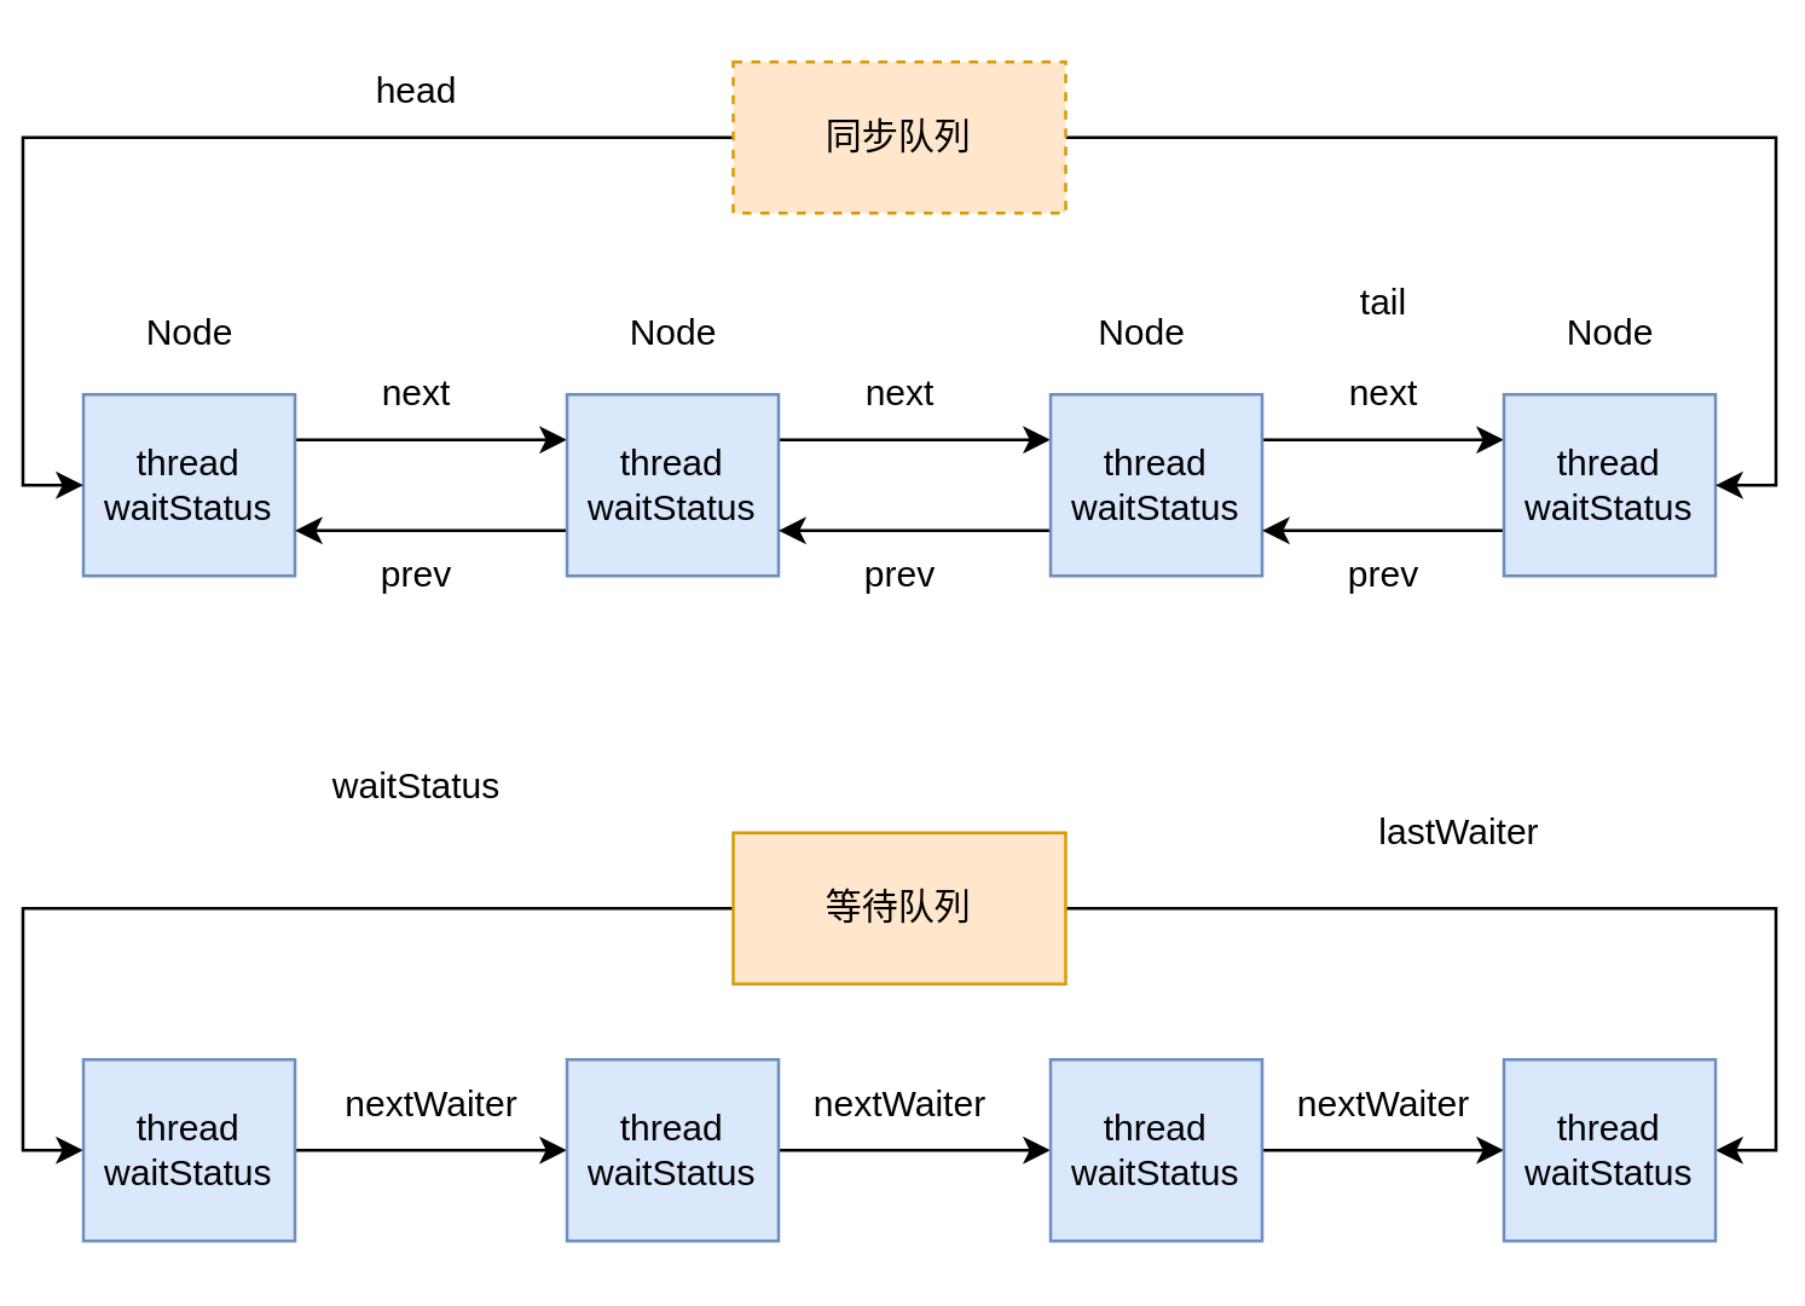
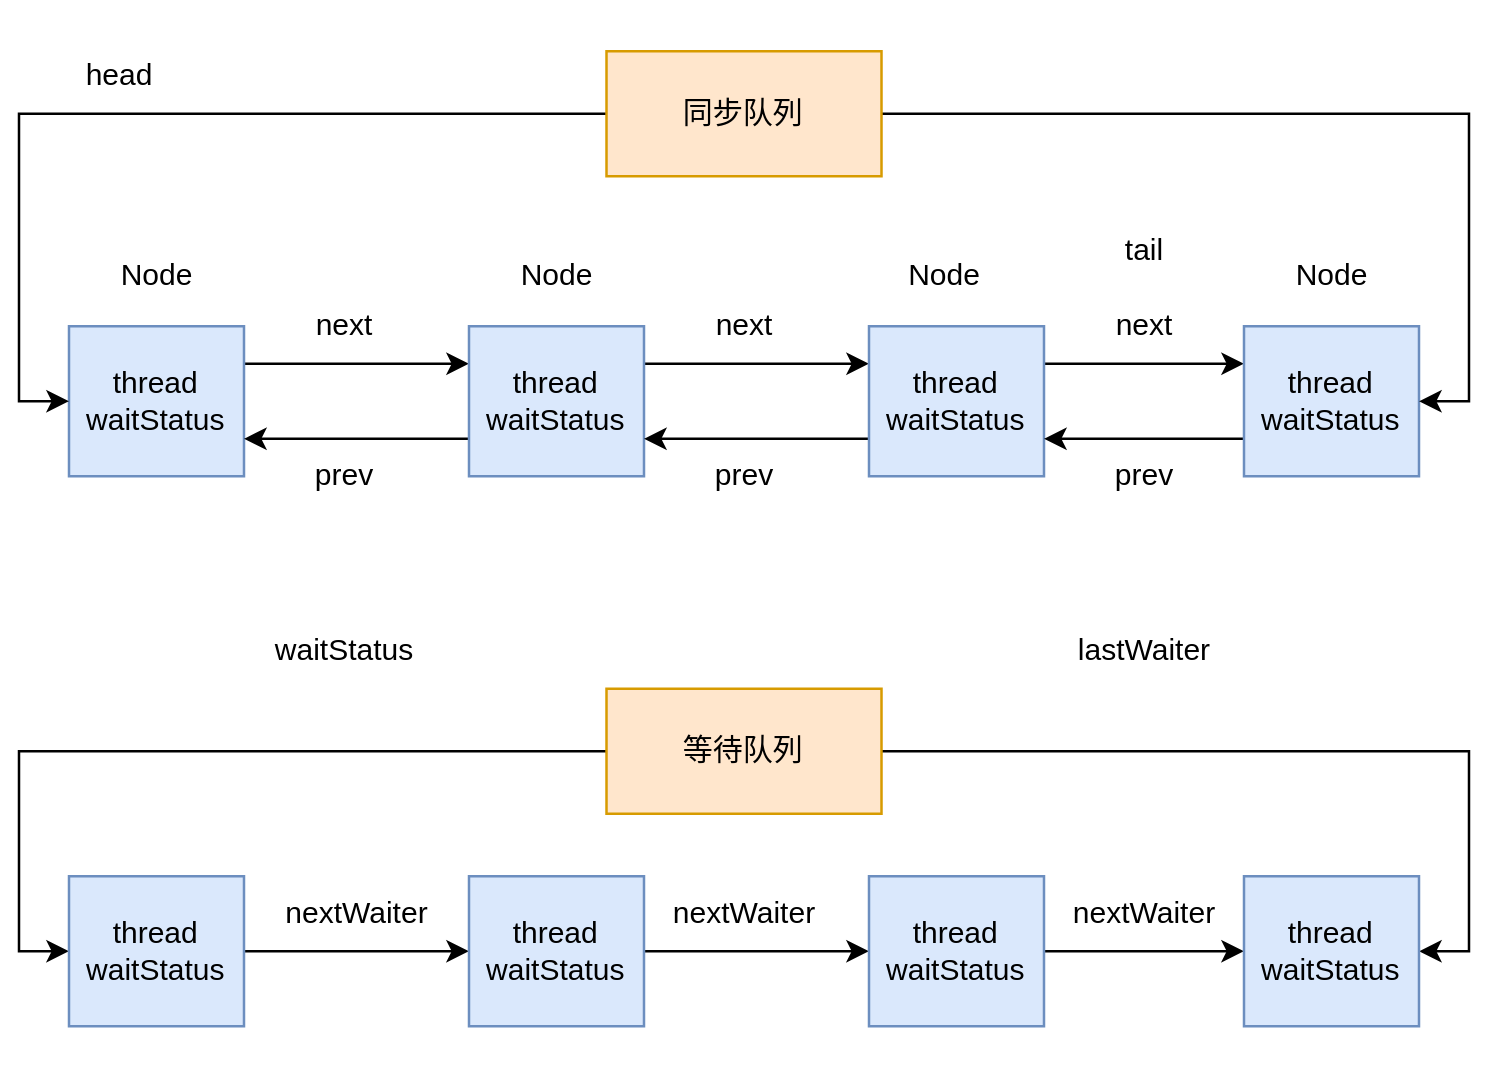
  <mxCell id="0" />
  <mxCell id="1" parent="0" />
  <mxCell id="2" style="edgeStyle=orthogonalEdgeStyle;rounded=0;orthogonalLoop=1;jettySize=auto;html=1;exitX=1;exitY=0.25;exitDx=0;exitDy=0;entryX=0;entryY=0.25;entryDx=0;entryDy=0;" edge="1" parent="1" source="3" target="7"><mxGeometry relative="1" as="geometry" /></mxCell>
  <mxCell id="3" value="&lt;div&gt;&lt;span&gt;thread&lt;/span&gt;&lt;br&gt;&lt;/div&gt;&lt;div&gt;waitStatus&lt;/div&gt;" style="rounded=0;whiteSpace=wrap;html=1;fillColor=#dae8fc;strokeColor=#6c8ebf;" vertex="1" parent="1"><mxGeometry x="20" y="130" width="70" height="60" as="geometry" /></mxCell>
  <mxCell id="4" value="&lt;span&gt;Node&lt;/span&gt;" style="text;html=1;align=center;verticalAlign=middle;resizable=0;points=[];autosize=1;strokeColor=none;fillColor=none;" vertex="1" parent="1"><mxGeometry x="35" y="100" width="40" height="20" as="geometry" /></mxCell>
  <mxCell id="5" style="edgeStyle=orthogonalEdgeStyle;rounded=0;orthogonalLoop=1;jettySize=auto;html=1;exitX=1;exitY=0.25;exitDx=0;exitDy=0;entryX=0;entryY=0.25;entryDx=0;entryDy=0;" edge="1" parent="1" source="7" target="10"><mxGeometry relative="1" as="geometry" /></mxCell>
  <mxCell id="6" style="edgeStyle=orthogonalEdgeStyle;rounded=0;orthogonalLoop=1;jettySize=auto;html=1;exitX=0;exitY=0.75;exitDx=0;exitDy=0;entryX=1;entryY=0.75;entryDx=0;entryDy=0;" edge="1" parent="1" source="7" target="3"><mxGeometry relative="1" as="geometry" /></mxCell>
  <mxCell id="7" value="&lt;div&gt;&lt;span&gt;thread&lt;/span&gt;&lt;br&gt;&lt;/div&gt;&lt;div&gt;waitStatus&lt;/div&gt;" style="rounded=0;whiteSpace=wrap;html=1;fillColor=#dae8fc;strokeColor=#6c8ebf;" vertex="1" parent="1"><mxGeometry x="180" y="130" width="70" height="60" as="geometry" /></mxCell>
  <mxCell id="8" style="edgeStyle=orthogonalEdgeStyle;rounded=0;orthogonalLoop=1;jettySize=auto;html=1;exitX=1;exitY=0.25;exitDx=0;exitDy=0;entryX=0;entryY=0.25;entryDx=0;entryDy=0;" edge="1" parent="1" source="10" target="12"><mxGeometry relative="1" as="geometry" /></mxCell>
  <mxCell id="9" style="edgeStyle=orthogonalEdgeStyle;rounded=0;orthogonalLoop=1;jettySize=auto;html=1;exitX=0;exitY=0.75;exitDx=0;exitDy=0;entryX=1;entryY=0.75;entryDx=0;entryDy=0;" edge="1" parent="1" source="10" target="7"><mxGeometry relative="1" as="geometry" /></mxCell>
  <mxCell id="10" value="&lt;div&gt;&lt;span&gt;thread&lt;/span&gt;&lt;br&gt;&lt;/div&gt;&lt;div&gt;waitStatus&lt;/div&gt;" style="rounded=0;whiteSpace=wrap;html=1;fillColor=#dae8fc;strokeColor=#6c8ebf;" vertex="1" parent="1"><mxGeometry x="340" y="130" width="70" height="60" as="geometry" /></mxCell>
  <mxCell id="11" style="edgeStyle=orthogonalEdgeStyle;rounded=0;orthogonalLoop=1;jettySize=auto;html=1;exitX=0;exitY=0.75;exitDx=0;exitDy=0;entryX=1;entryY=0.75;entryDx=0;entryDy=0;" edge="1" parent="1" source="12" target="10"><mxGeometry relative="1" as="geometry" /></mxCell>
  <mxCell id="12" value="&lt;div&gt;&lt;span&gt;thread&lt;/span&gt;&lt;br&gt;&lt;/div&gt;&lt;div&gt;waitStatus&lt;/div&gt;" style="rounded=0;whiteSpace=wrap;html=1;fillColor=#dae8fc;strokeColor=#6c8ebf;" vertex="1" parent="1"><mxGeometry x="490" y="130" width="70" height="60" as="geometry" /></mxCell>
  <mxCell id="13" value="next" style="text;html=1;align=center;verticalAlign=middle;resizable=0;points=[];autosize=1;strokeColor=none;fillColor=none;" vertex="1" parent="1"><mxGeometry x="110" y="120" width="40" height="20" as="geometry" /></mxCell>
  <mxCell id="14" value="next" style="text;html=1;align=center;verticalAlign=middle;resizable=0;points=[];autosize=1;strokeColor=none;fillColor=none;" vertex="1" parent="1"><mxGeometry x="270" y="120" width="40" height="20" as="geometry" /></mxCell>
  <mxCell id="15" value="next" style="text;html=1;align=center;verticalAlign=middle;resizable=0;points=[];autosize=1;strokeColor=none;fillColor=none;" vertex="1" parent="1"><mxGeometry x="430" y="120" width="40" height="20" as="geometry" /></mxCell>
  <mxCell id="16" value="prev" style="text;html=1;align=center;verticalAlign=middle;resizable=0;points=[];autosize=1;strokeColor=none;fillColor=none;" vertex="1" parent="1"><mxGeometry x="110" y="180" width="40" height="20" as="geometry" /></mxCell>
  <mxCell id="17" value="prev" style="text;html=1;align=center;verticalAlign=middle;resizable=0;points=[];autosize=1;strokeColor=none;fillColor=none;" vertex="1" parent="1"><mxGeometry x="270" y="180" width="40" height="20" as="geometry" /></mxCell>
  <mxCell id="18" value="prev" style="text;html=1;align=center;verticalAlign=middle;resizable=0;points=[];autosize=1;strokeColor=none;fillColor=none;" vertex="1" parent="1"><mxGeometry x="430" y="180" width="40" height="20" as="geometry" /></mxCell>
  <mxCell id="19" value="&lt;span&gt;Node&lt;/span&gt;" style="text;html=1;align=center;verticalAlign=middle;resizable=0;points=[];autosize=1;strokeColor=none;fillColor=none;" vertex="1" parent="1"><mxGeometry x="195" y="100" width="40" height="20" as="geometry" /></mxCell>
  <mxCell id="20" value="&lt;span&gt;Node&lt;/span&gt;" style="text;html=1;align=center;verticalAlign=middle;resizable=0;points=[];autosize=1;strokeColor=none;fillColor=none;" vertex="1" parent="1"><mxGeometry x="350" y="100" width="40" height="20" as="geometry" /></mxCell>
  <mxCell id="21" value="&lt;span&gt;Node&lt;/span&gt;" style="text;html=1;align=center;verticalAlign=middle;resizable=0;points=[];autosize=1;strokeColor=none;fillColor=none;" vertex="1" parent="1"><mxGeometry x="505" y="100" width="40" height="20" as="geometry" /></mxCell>
  <mxCell id="22" style="edgeStyle=orthogonalEdgeStyle;rounded=0;orthogonalLoop=1;jettySize=auto;html=1;exitX=0;exitY=0.5;exitDx=0;exitDy=0;entryX=0;entryY=0.5;entryDx=0;entryDy=0;" edge="1" parent="1" source="24" target="3"><mxGeometry relative="1" as="geometry" /></mxCell>
  <mxCell id="23" style="edgeStyle=orthogonalEdgeStyle;rounded=0;orthogonalLoop=1;jettySize=auto;html=1;exitX=1;exitY=0.5;exitDx=0;exitDy=0;entryX=1;entryY=0.5;entryDx=0;entryDy=0;" edge="1" parent="1" source="24" target="12"><mxGeometry relative="1" as="geometry" /></mxCell>
- <mxCell id="24" value="同步队列" style="rounded=0;whiteSpace=wrap;html=1;fillColor=#ffe6cc;strokeColor=#d79b00;dashed=1;" vertex="1" parent="1"><mxGeometry x="235" y="20" width="110" height="50" as="geometry" /></mxCell>
- <mxCell id="25" value="head" style="text;html=1;align=center;verticalAlign=middle;resizable=0;points=[];autosize=1;strokeColor=none;fillColor=none;" vertex="1" parent="1"><mxGeometry x="110" y="20" width="40" height="20" as="geometry" /></mxCell>
+ <mxCell id="24" value="同步队列" style="rounded=0;whiteSpace=wrap;html=1;fillColor=#ffe6cc;strokeColor=#d79b00;" vertex="1" parent="1"><mxGeometry x="235" y="20" width="110" height="50" as="geometry" /></mxCell>
+ <mxCell id="25" value="head" style="text;html=1;align=center;verticalAlign=middle;resizable=0;points=[];autosize=1;strokeColor=none;fillColor=none;" vertex="1" parent="1"><mxGeometry x="20" y="20" width="40" height="20" as="geometry" /></mxCell>
  <mxCell id="26" value="tail" style="text;html=1;align=center;verticalAlign=middle;resizable=0;points=[];autosize=1;strokeColor=none;fillColor=none;" vertex="1" parent="1"><mxGeometry x="435" y="90" width="30" height="20" as="geometry" /></mxCell>
  <mxCell id="27" style="edgeStyle=orthogonalEdgeStyle;rounded=0;orthogonalLoop=1;jettySize=auto;html=1;exitX=1;exitY=0.5;exitDx=0;exitDy=0;entryX=1;entryY=0.5;entryDx=0;entryDy=0;" edge="1" parent="1" source="29" target="38"><mxGeometry relative="1" as="geometry" /></mxCell>
  <mxCell id="28" style="edgeStyle=orthogonalEdgeStyle;rounded=0;orthogonalLoop=1;jettySize=auto;html=1;exitX=0;exitY=0.5;exitDx=0;exitDy=0;entryX=0;entryY=0.5;entryDx=0;entryDy=0;" edge="1" parent="1" source="29" target="31"><mxGeometry relative="1" as="geometry" /></mxCell>
  <mxCell id="29" value="等待队列" style="rounded=0;whiteSpace=wrap;html=1;fillColor=#ffe6cc;strokeColor=#d79b00;" vertex="1" parent="1"><mxGeometry x="235" y="275" width="110" height="50" as="geometry" /></mxCell>
  <mxCell id="30" style="edgeStyle=orthogonalEdgeStyle;rounded=0;orthogonalLoop=1;jettySize=auto;html=1;exitX=1;exitY=0.5;exitDx=0;exitDy=0;entryX=0;entryY=0.5;entryDx=0;entryDy=0;" edge="1" parent="1" source="31" target="33"><mxGeometry relative="1" as="geometry" /></mxCell>
  <mxCell id="31" value="&lt;div&gt;&lt;span&gt;thread&lt;/span&gt;&lt;br&gt;&lt;/div&gt;&lt;div&gt;waitStatus&lt;/div&gt;" style="rounded=0;whiteSpace=wrap;html=1;fillColor=#dae8fc;strokeColor=#6c8ebf;" vertex="1" parent="1"><mxGeometry x="20" y="350" width="70" height="60" as="geometry" /></mxCell>
  <mxCell id="32" style="edgeStyle=orthogonalEdgeStyle;rounded=0;orthogonalLoop=1;jettySize=auto;html=1;exitX=1;exitY=0.5;exitDx=0;exitDy=0;entryX=0;entryY=0.5;entryDx=0;entryDy=0;" edge="1" parent="1" source="33" target="35"><mxGeometry relative="1" as="geometry" /></mxCell>
  <mxCell id="33" value="&lt;div&gt;&lt;span&gt;thread&lt;/span&gt;&lt;br&gt;&lt;/div&gt;&lt;div&gt;waitStatus&lt;/div&gt;" style="rounded=0;whiteSpace=wrap;html=1;fillColor=#dae8fc;strokeColor=#6c8ebf;" vertex="1" parent="1"><mxGeometry x="180" y="350" width="70" height="60" as="geometry" /></mxCell>
  <mxCell id="34" style="edgeStyle=orthogonalEdgeStyle;rounded=0;orthogonalLoop=1;jettySize=auto;html=1;exitX=1;exitY=0.5;exitDx=0;exitDy=0;entryX=0;entryY=0.5;entryDx=0;entryDy=0;" edge="1" parent="1" source="35" target="38"><mxGeometry relative="1" as="geometry" /></mxCell>
  <mxCell id="35" value="&lt;div&gt;&lt;span&gt;thread&lt;/span&gt;&lt;br&gt;&lt;/div&gt;&lt;div&gt;waitStatus&lt;/div&gt;" style="rounded=0;whiteSpace=wrap;html=1;fillColor=#dae8fc;strokeColor=#6c8ebf;" vertex="1" parent="1"><mxGeometry x="340" y="350" width="70" height="60" as="geometry" /></mxCell>
  <mxCell id="36" value="nextWaiter" style="text;html=1;align=center;verticalAlign=middle;resizable=0;points=[];autosize=1;strokeColor=none;fillColor=none;" vertex="1" parent="1"><mxGeometry x="100" y="355" width="70" height="20" as="geometry" /></mxCell>
  <mxCell id="37" value="nextWaiter" style="text;html=1;align=center;verticalAlign=middle;resizable=0;points=[];autosize=1;strokeColor=none;fillColor=none;" vertex="1" parent="1"><mxGeometry x="255" y="355" width="70" height="20" as="geometry" /></mxCell>
  <mxCell id="38" value="&lt;div&gt;&lt;span&gt;thread&lt;/span&gt;&lt;br&gt;&lt;/div&gt;&lt;div&gt;waitStatus&lt;/div&gt;" style="rounded=0;whiteSpace=wrap;html=1;fillColor=#dae8fc;strokeColor=#6c8ebf;" vertex="1" parent="1"><mxGeometry x="490" y="350" width="70" height="60" as="geometry" /></mxCell>
  <mxCell id="39" value="nextWaiter" style="text;html=1;align=center;verticalAlign=middle;resizable=0;points=[];autosize=1;strokeColor=none;fillColor=none;" vertex="1" parent="1"><mxGeometry x="415" y="355" width="70" height="20" as="geometry" /></mxCell>
  <mxCell id="40" value="waitStatus" style="text;html=1;align=center;verticalAlign=middle;resizable=0;points=[];autosize=1;strokeColor=none;fillColor=none;" vertex="1" parent="1"><mxGeometry x="95" y="250" width="70" height="20" as="geometry" /></mxCell>
- <mxCell id="41" value="lastWaiter" style="text;html=1;align=center;verticalAlign=middle;resizable=0;points=[];autosize=1;strokeColor=none;fillColor=none;" vertex="1" parent="1"><mxGeometry x="440" y="265" width="70" height="20" as="geometry" /></mxCell>
+ <mxCell id="41" value="lastWaiter" style="text;html=1;align=center;verticalAlign=middle;resizable=0;points=[];autosize=1;strokeColor=none;fillColor=none;" vertex="1" parent="1"><mxGeometry x="415" y="250" width="70" height="20" as="geometry" /></mxCell>
